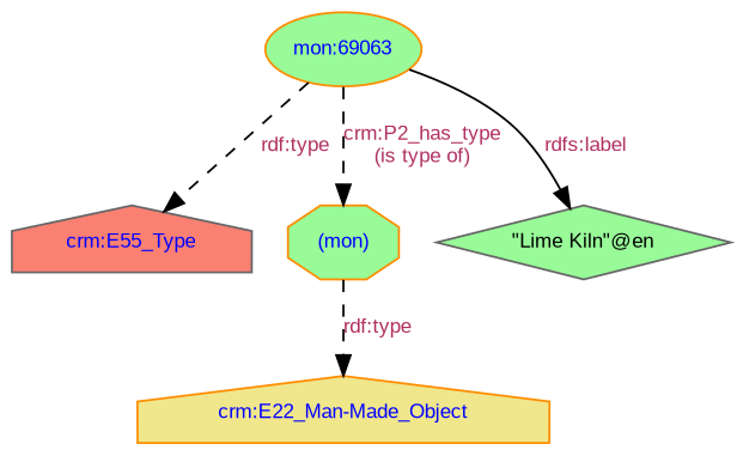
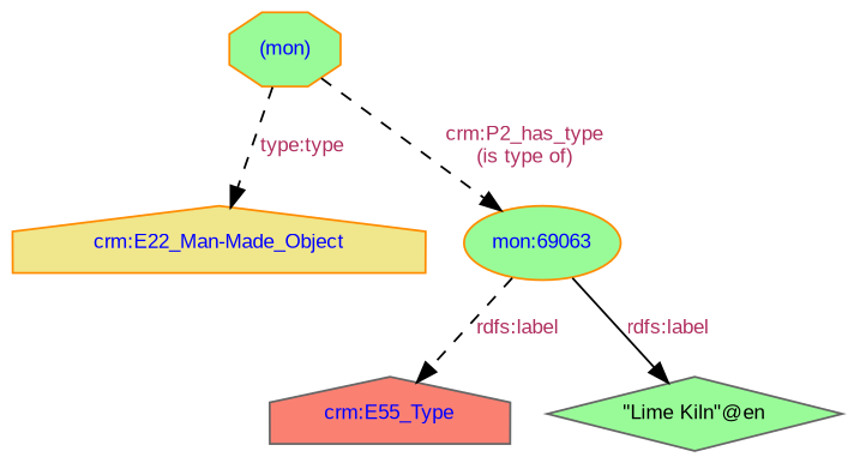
  digraph {
    node [color=darkorange fillcolor=palegreen fontcolor=blue fontname=Arial fontsize=10 shape=house style=filled]
    edge [color=black fontcolor=maroon fontname=Arial fontsize=10 style=dashed]
    "crm:E22_Man-Made_Object" [fillcolor=khaki]
    "crm:E55_Type" [color=gray40 fillcolor=salmon]
    n3 [label="(mon)" shape=octagon]
    "mon:69063" [shape=ellipse]
    "\"Lime Kiln\"@en" [color=gray40 fontcolor=black shape=diamond]
-   n3 -> "crm:E22_Man-Made_Object" [label="rdf:type"]
-   "mon:69063" -> n3 [label="crm:P2_has_type\n(is type of)"]
-   "mon:69063" -> "crm:E55_Type" [label="rdf:type"]
+   n3 -> "crm:E22_Man-Made_Object" [label="type:type"]
+   n3 -> "mon:69063" [label="crm:P2_has_type\n(is type of)"]
+   "mon:69063" -> "crm:E55_Type" [label="rdfs:label"]
    "mon:69063" -> "\"Lime Kiln\"@en" [label="rdfs:label" style=solid]
  }
